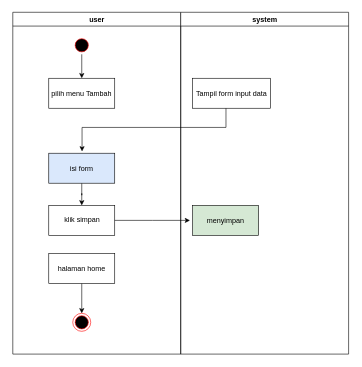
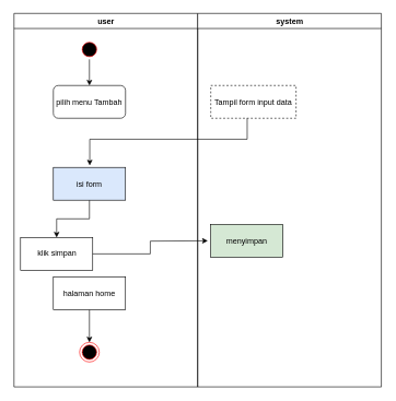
  <mxCell id="0" />
  <mxCell id="1" parent="0" />
  <mxCell id="2" value="user" style="swimlane;whiteSpace=wrap" parent="1" vertex="1"><mxGeometry x="20.5" y="20" width="280" height="570" as="geometry" /></mxCell>
  <mxCell id="3" style="edgeStyle=orthogonalEdgeStyle;rounded=0;orthogonalLoop=1;jettySize=auto;html=1;entryX=0.5;entryY=0;entryDx=0;entryDy=0;" edge="1" parent="2" source="4" target="5"><mxGeometry relative="1" as="geometry" /></mxCell>
  <mxCell id="4" value="" style="ellipse;shape=startState;fillColor=#000000;strokeColor=#ff0000;" parent="2" vertex="1"><mxGeometry x="100" y="40" width="30" height="30" as="geometry" /></mxCell>
- <mxCell id="5" value="pilih menu Tambah" style="" parent="2" vertex="1"><mxGeometry x="60" y="110" width="110" height="50" as="geometry" /></mxCell>
+ <mxCell id="5" value="pilih menu Tambah" style="rounded=1;" parent="2" vertex="1"><mxGeometry x="60" y="110" width="110" height="50" as="geometry" /></mxCell>
  <mxCell id="6" style="edgeStyle=orthogonalEdgeStyle;rounded=0;orthogonalLoop=1;jettySize=auto;html=1;entryX=0.5;entryY=0;entryDx=0;entryDy=0;" edge="1" parent="2" source="7" target="11"><mxGeometry relative="1" as="geometry" /></mxCell>
  <mxCell id="7" value="isi form" style="fillColor=#dae8fc;" parent="2" vertex="1"><mxGeometry x="60" y="235" width="110" height="50" as="geometry" /></mxCell>
  <mxCell id="8" style="edgeStyle=orthogonalEdgeStyle;rounded=0;orthogonalLoop=1;jettySize=auto;html=1;entryX=0.5;entryY=0;entryDx=0;entryDy=0;" edge="1" parent="2" source="9" target="10"><mxGeometry relative="1" as="geometry" /></mxCell>
  <mxCell id="9" value="halaman home" style="" parent="2" vertex="1"><mxGeometry x="60" y="402" width="110" height="50" as="geometry" /></mxCell>
  <mxCell id="10" value="" style="ellipse;html=1;shape=endState;fillColor=#000000;strokeColor=#ff0000;" vertex="1" parent="2"><mxGeometry x="100" y="502" width="30" height="30" as="geometry" /></mxCell>
- <mxCell id="11" value="klik simpan" style="html=1;" vertex="1" parent="2"><mxGeometry x="60" y="322" width="110" height="50" as="geometry" /></mxCell>
+ <mxCell id="11" value="klik simpan" style="html=1;" vertex="1" parent="2"><mxGeometry x="10" y="342" width="110" height="50" as="geometry" /></mxCell>
  <mxCell id="12" value="system" style="swimlane;whiteSpace=wrap;startSize=23;" parent="1" vertex="1"><mxGeometry x="300.5" y="20" width="280" height="570" as="geometry" /></mxCell>
- <mxCell id="13" value="Tampil form input data" style="" parent="12" vertex="1"><mxGeometry x="20" y="110" width="130" height="50" as="geometry" /></mxCell>
+ <mxCell id="13" value="Tampil form input data" style="dashed=1;" parent="12" vertex="1"><mxGeometry x="20" y="110" width="130" height="50" as="geometry" /></mxCell>
  <mxCell id="14" value="menyimpan" style="fillColor=#d5e8d4;" parent="12" vertex="1"><mxGeometry x="20" y="322" width="110" height="50" as="geometry" /></mxCell>
  <mxCell id="15" style="edgeStyle=orthogonalEdgeStyle;rounded=0;orthogonalLoop=1;jettySize=auto;html=1;" edge="1" parent="1" source="13"><mxGeometry relative="1" as="geometry"><mxPoint x="136" y="252" as="targetPoint" /><Array as="points"><mxPoint x="376" y="212" /><mxPoint x="136" y="212" /></Array></mxGeometry></mxCell>
  <mxCell id="16" style="edgeStyle=orthogonalEdgeStyle;rounded=0;orthogonalLoop=1;jettySize=auto;html=1;" edge="1" parent="1" source="11"><mxGeometry relative="1" as="geometry"><mxPoint x="316" y="367" as="targetPoint" /></mxGeometry></mxCell>
